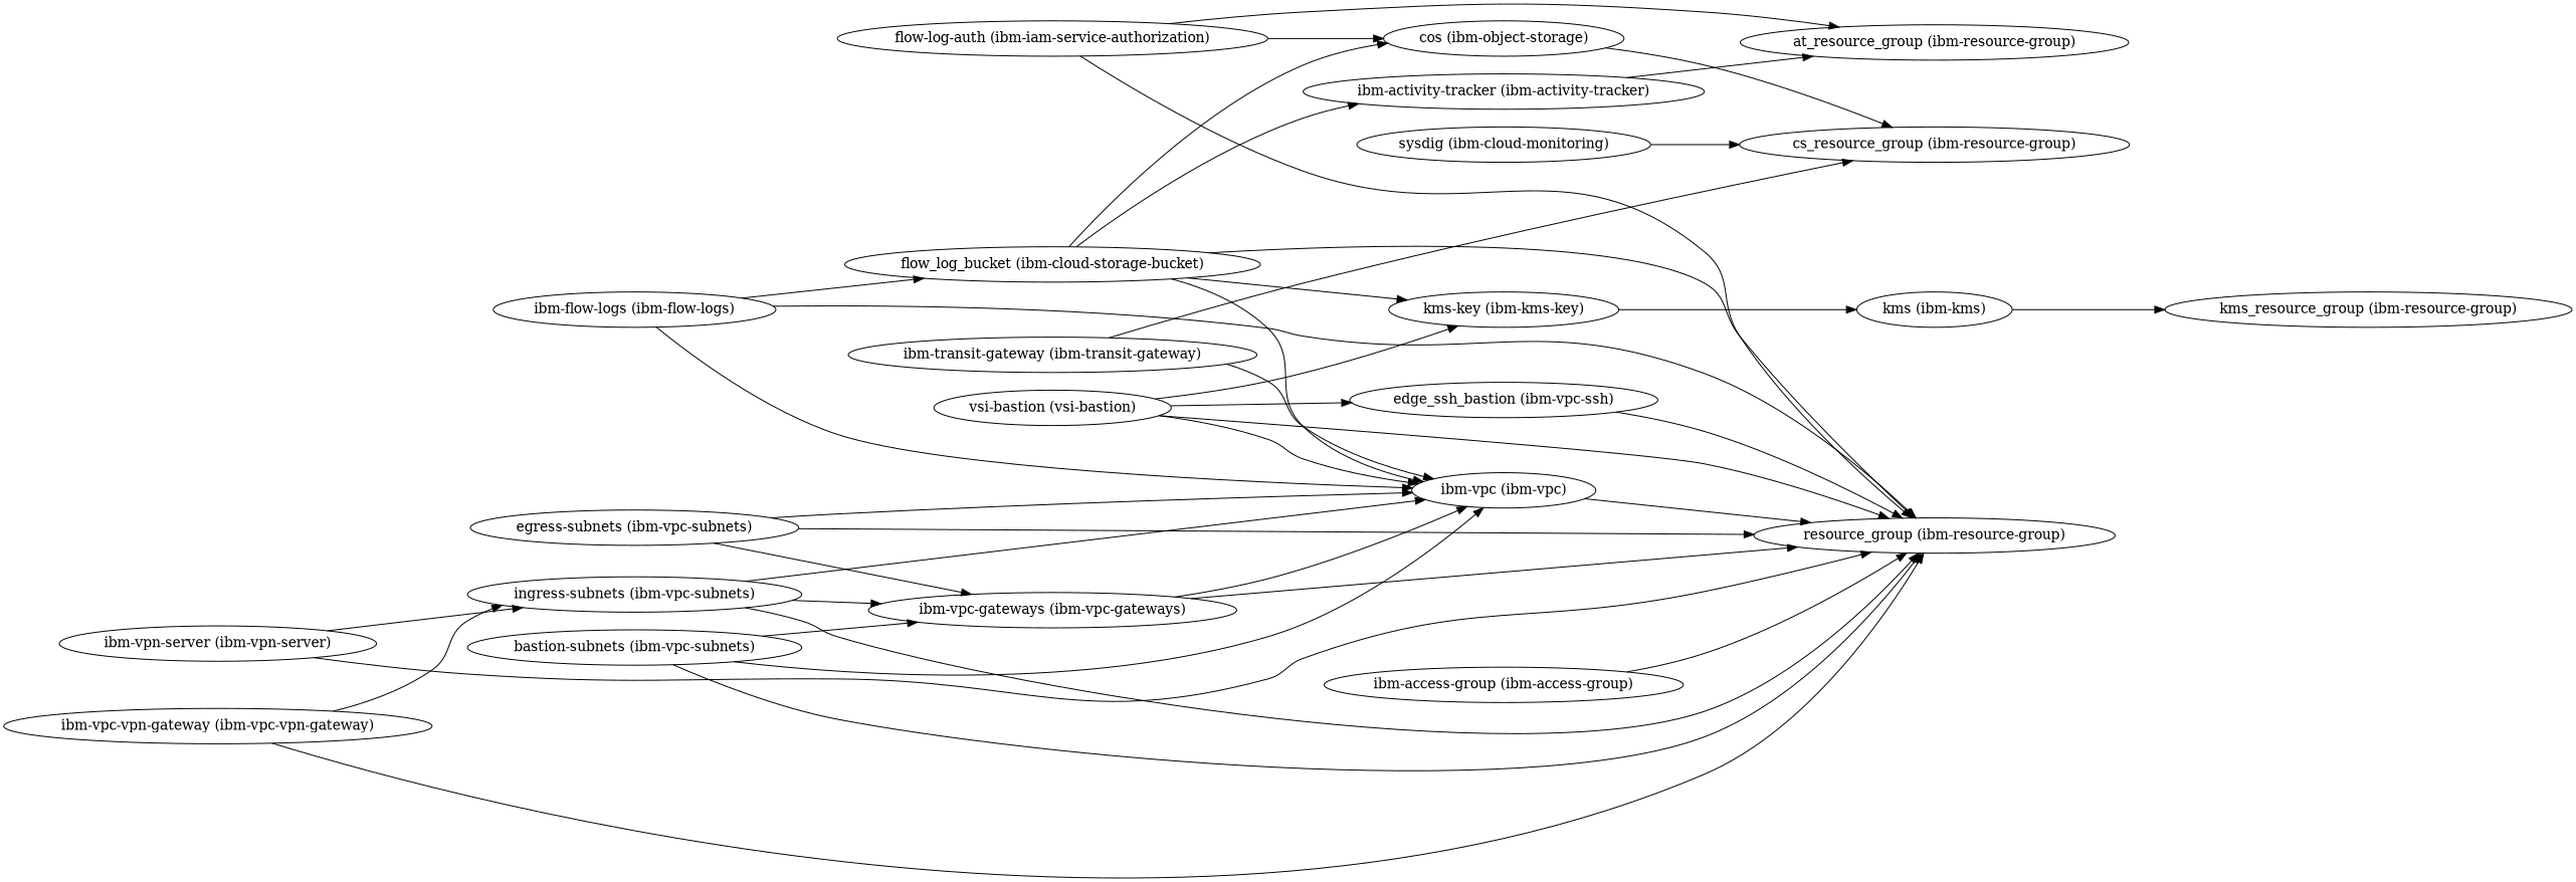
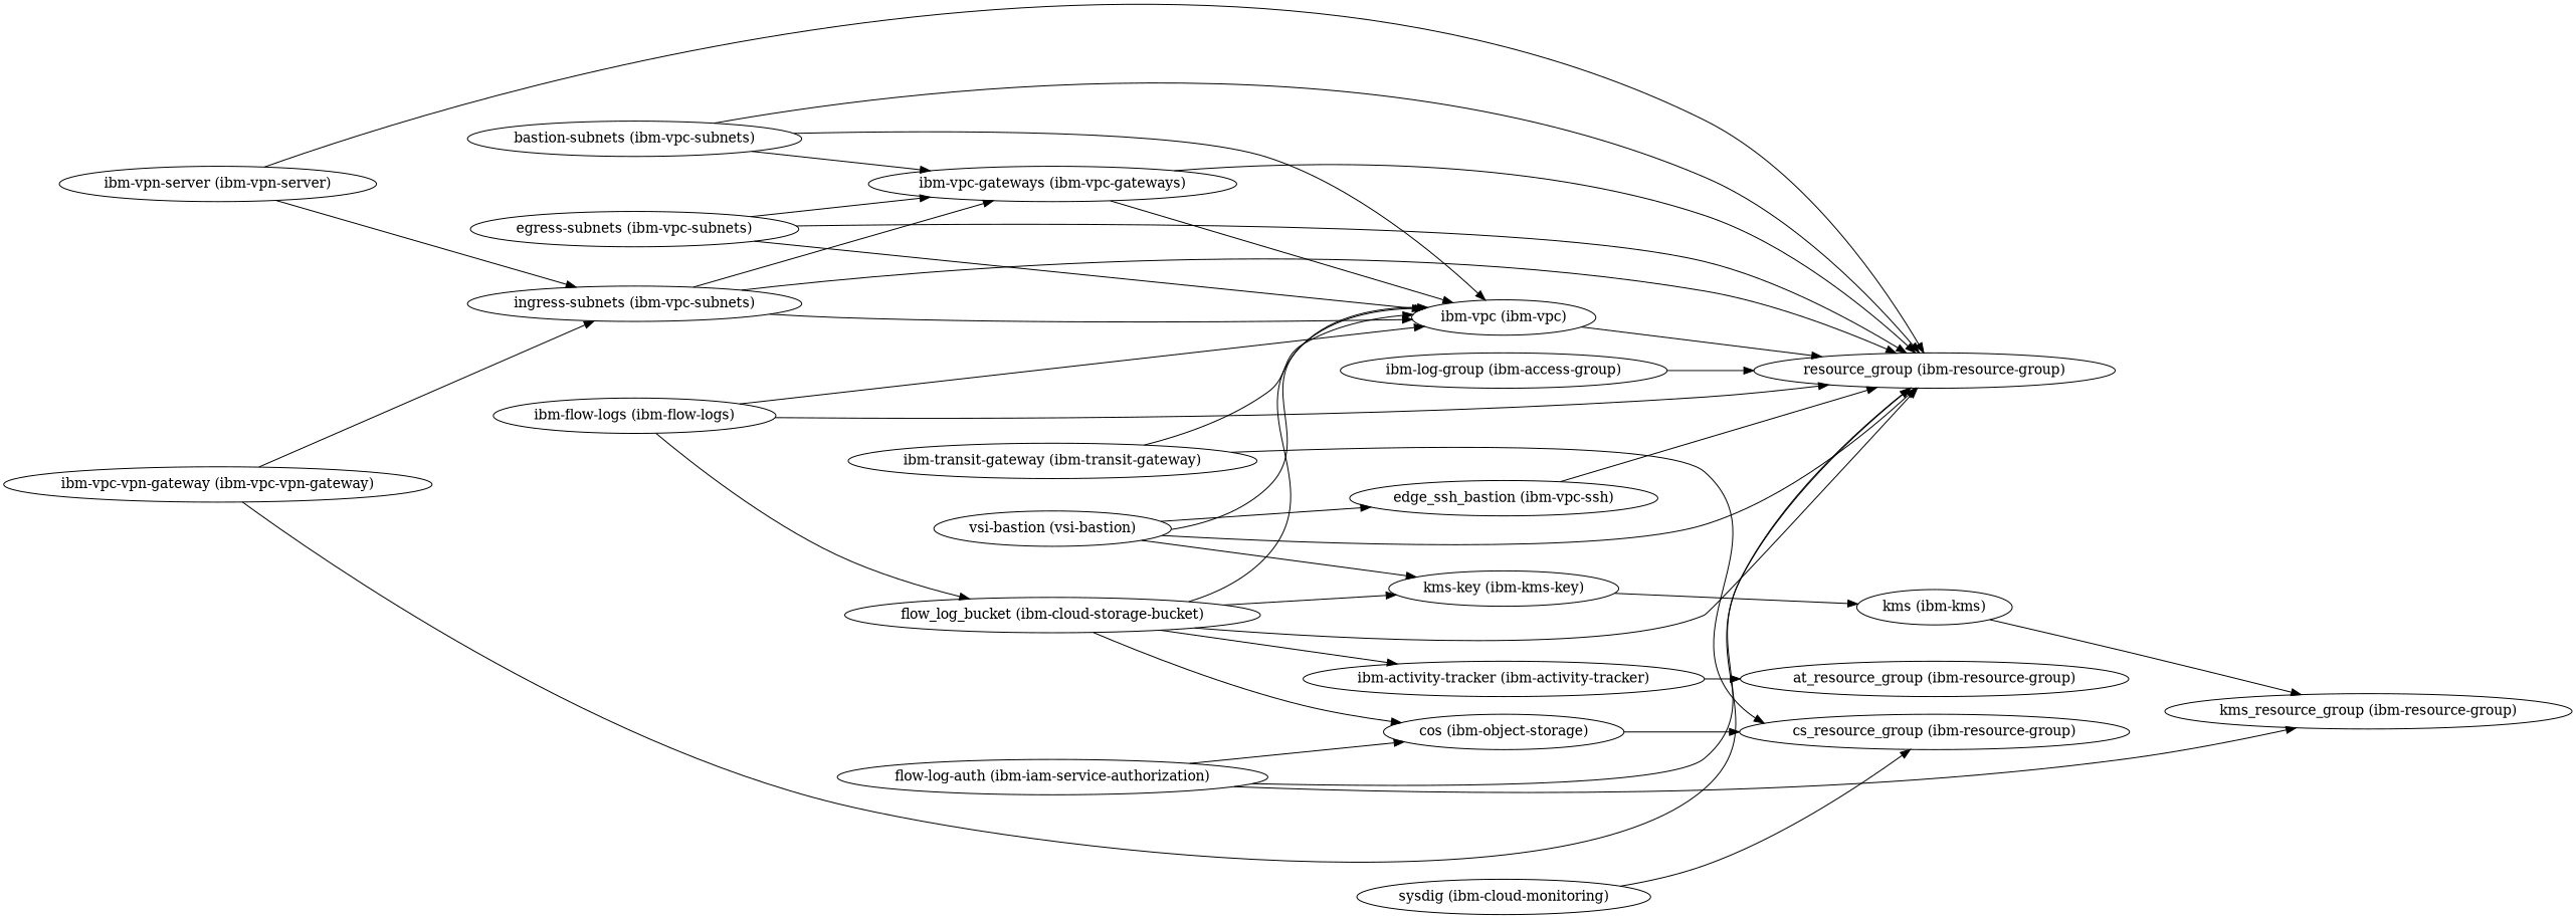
  digraph {
    rankdir=LR
-   "ibm-access-group (ibm-access-group)"
+   "ibm-access-group (ibm-access-group)" [label="ibm-log-group (ibm-access-group)"]
    "resource_group (ibm-resource-group)"
    "ibm-activity-tracker (ibm-activity-tracker)"
    "at_resource_group (ibm-resource-group)"
    "sysdig (ibm-cloud-monitoring)"
    "cs_resource_group (ibm-resource-group)"
    "ibm-flow-logs (ibm-flow-logs)"
    n8 [label="flow_log_bucket (ibm-cloud-storage-bucket)"]
    "ibm-vpc (ibm-vpc)"
    "cos (ibm-object-storage)"
    "kms-key (ibm-kms-key)"
    "kms (ibm-kms)"
    "kms_resource_group (ibm-resource-group)"
    "flow-log-auth (ibm-iam-service-authorization)"
    "ibm-vpc-gateways (ibm-vpc-gateways)"
    "edge_ssh_bastion (ibm-vpc-ssh)"
    "ingress-subnets (ibm-vpc-subnets)"
    "bastion-subnets (ibm-vpc-subnets)"
    "egress-subnets (ibm-vpc-subnets)"
    "ibm-vpc-vpn-gateway (ibm-vpc-vpn-gateway)"
    "ibm-vpn-server (ibm-vpn-server)"
    "vsi-bastion (vsi-bastion)"
    "ibm-transit-gateway (ibm-transit-gateway)"
    "ibm-access-group (ibm-access-group)" -> "resource_group (ibm-resource-group)"
    "ibm-activity-tracker (ibm-activity-tracker)" -> "at_resource_group (ibm-resource-group)"
    "sysdig (ibm-cloud-monitoring)" -> "cs_resource_group (ibm-resource-group)"
    "ibm-flow-logs (ibm-flow-logs)" -> "resource_group (ibm-resource-group)"
    "ibm-flow-logs (ibm-flow-logs)" -> n8
    "ibm-flow-logs (ibm-flow-logs)" -> "ibm-vpc (ibm-vpc)"
    n8 -> "resource_group (ibm-resource-group)"
    n8 -> "ibm-activity-tracker (ibm-activity-tracker)"
    n8 -> "ibm-vpc (ibm-vpc)"
    n8 -> "cos (ibm-object-storage)"
    n8 -> "kms-key (ibm-kms-key)"
    "ibm-vpc (ibm-vpc)" -> "resource_group (ibm-resource-group)"
    "cos (ibm-object-storage)" -> "cs_resource_group (ibm-resource-group)"
    "kms-key (ibm-kms-key)" -> "kms (ibm-kms)"
    "kms (ibm-kms)" -> "kms_resource_group (ibm-resource-group)"
    "flow-log-auth (ibm-iam-service-authorization)" -> "resource_group (ibm-resource-group)"
    "flow-log-auth (ibm-iam-service-authorization)" -> "cos (ibm-object-storage)"
-   "flow-log-auth (ibm-iam-service-authorization)" -> "at_resource_group (ibm-resource-group)"
+   "flow-log-auth (ibm-iam-service-authorization)" -> "kms_resource_group (ibm-resource-group)"
    "ibm-vpc-gateways (ibm-vpc-gateways)" -> "resource_group (ibm-resource-group)"
    "ibm-vpc-gateways (ibm-vpc-gateways)" -> "ibm-vpc (ibm-vpc)"
    "edge_ssh_bastion (ibm-vpc-ssh)" -> "resource_group (ibm-resource-group)"
    "ingress-subnets (ibm-vpc-subnets)" -> "resource_group (ibm-resource-group)"
    "ingress-subnets (ibm-vpc-subnets)" -> "ibm-vpc (ibm-vpc)"
    "ingress-subnets (ibm-vpc-subnets)" -> "ibm-vpc-gateways (ibm-vpc-gateways)"
    "bastion-subnets (ibm-vpc-subnets)" -> "resource_group (ibm-resource-group)"
    "bastion-subnets (ibm-vpc-subnets)" -> "ibm-vpc (ibm-vpc)"
    "bastion-subnets (ibm-vpc-subnets)" -> "ibm-vpc-gateways (ibm-vpc-gateways)"
    "egress-subnets (ibm-vpc-subnets)" -> "resource_group (ibm-resource-group)"
    "egress-subnets (ibm-vpc-subnets)" -> "ibm-vpc (ibm-vpc)"
    "egress-subnets (ibm-vpc-subnets)" -> "ibm-vpc-gateways (ibm-vpc-gateways)"
    "ibm-vpc-vpn-gateway (ibm-vpc-vpn-gateway)" -> "resource_group (ibm-resource-group)"
    "ibm-vpc-vpn-gateway (ibm-vpc-vpn-gateway)" -> "ingress-subnets (ibm-vpc-subnets)"
    "ibm-vpn-server (ibm-vpn-server)" -> "resource_group (ibm-resource-group)"
    "ibm-vpn-server (ibm-vpn-server)" -> "ingress-subnets (ibm-vpc-subnets)"
    "vsi-bastion (vsi-bastion)" -> "resource_group (ibm-resource-group)"
    "vsi-bastion (vsi-bastion)" -> "ibm-vpc (ibm-vpc)"
    "vsi-bastion (vsi-bastion)" -> "kms-key (ibm-kms-key)"
    "vsi-bastion (vsi-bastion)" -> "edge_ssh_bastion (ibm-vpc-ssh)"
    "ibm-transit-gateway (ibm-transit-gateway)" -> "cs_resource_group (ibm-resource-group)"
    "ibm-transit-gateway (ibm-transit-gateway)" -> "ibm-vpc (ibm-vpc)"
  }
